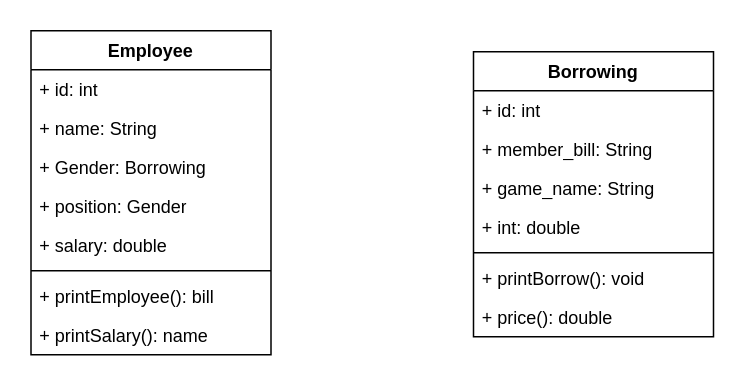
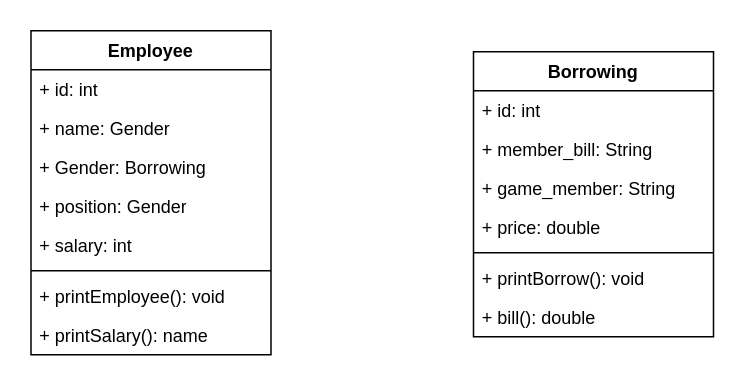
  <mxCell id="0" />
  <mxCell id="1" parent="0" />
  <mxCell id="2" value="Employee" style="swimlane;fontStyle=1;align=center;verticalAlign=top;childLayout=stackLayout;horizontal=1;startSize=26;horizontalStack=0;resizeParent=1;resizeParentMax=0;resizeLast=0;collapsible=1;marginBottom=0;whiteSpace=wrap;html=1;" vertex="1" parent="1"><mxGeometry x="20" y="20" width="160" height="216" as="geometry" /></mxCell>
  <mxCell id="3" value="+ id: int" style="text;strokeColor=none;fillColor=none;align=left;verticalAlign=top;spacingLeft=4;spacingRight=4;overflow=hidden;rotatable=0;points=[[0,0.5],[1,0.5]];portConstraint=eastwest;whiteSpace=wrap;html=1;" vertex="1" parent="2"><mxGeometry y="26" width="160" height="26" as="geometry" /></mxCell>
- <mxCell id="4" value="+ name: String" style="text;strokeColor=none;fillColor=none;align=left;verticalAlign=top;spacingLeft=4;spacingRight=4;overflow=hidden;rotatable=0;points=[[0,0.5],[1,0.5]];portConstraint=eastwest;whiteSpace=wrap;html=1;" vertex="1" parent="2"><mxGeometry y="52" width="160" height="26" as="geometry" /></mxCell>
+ <mxCell id="4" value="+ name: Gender" style="text;strokeColor=none;fillColor=none;align=left;verticalAlign=top;spacingLeft=4;spacingRight=4;overflow=hidden;rotatable=0;points=[[0,0.5],[1,0.5]];portConstraint=eastwest;whiteSpace=wrap;html=1;" vertex="1" parent="2"><mxGeometry y="52" width="160" height="26" as="geometry" /></mxCell>
  <mxCell id="5" value="+ Gender: Borrowing" style="text;strokeColor=none;fillColor=none;align=left;verticalAlign=top;spacingLeft=4;spacingRight=4;overflow=hidden;rotatable=0;points=[[0,0.5],[1,0.5]];portConstraint=eastwest;whiteSpace=wrap;html=1;" vertex="1" parent="2"><mxGeometry y="78" width="160" height="26" as="geometry" /></mxCell>
  <mxCell id="6" value="+ position: Gender" style="text;strokeColor=none;fillColor=none;align=left;verticalAlign=top;spacingLeft=4;spacingRight=4;overflow=hidden;rotatable=0;points=[[0,0.5],[1,0.5]];portConstraint=eastwest;whiteSpace=wrap;html=1;" vertex="1" parent="2"><mxGeometry y="104" width="160" height="26" as="geometry" /></mxCell>
- <mxCell id="7" value="+ salary: double" style="text;strokeColor=none;fillColor=none;align=left;verticalAlign=top;spacingLeft=4;spacingRight=4;overflow=hidden;rotatable=0;points=[[0,0.5],[1,0.5]];portConstraint=eastwest;whiteSpace=wrap;html=1;" vertex="1" parent="2"><mxGeometry y="130" width="160" height="26" as="geometry" /></mxCell>
+ <mxCell id="7" value="+ salary: int" style="text;strokeColor=none;fillColor=none;align=left;verticalAlign=top;spacingLeft=4;spacingRight=4;overflow=hidden;rotatable=0;points=[[0,0.5],[1,0.5]];portConstraint=eastwest;whiteSpace=wrap;html=1;" vertex="1" parent="2"><mxGeometry y="130" width="160" height="26" as="geometry" /></mxCell>
  <mxCell id="8" value="" style="line;strokeWidth=1;fillColor=none;align=left;verticalAlign=middle;spacingTop=-1;spacingLeft=3;spacingRight=3;rotatable=0;labelPosition=right;points=[];portConstraint=eastwest;strokeColor=inherit;" vertex="1" parent="2"><mxGeometry y="156" width="160" height="8" as="geometry" /></mxCell>
- <mxCell id="9" value="+ printEmployee(): bill" style="text;strokeColor=none;fillColor=none;align=left;verticalAlign=top;spacingLeft=4;spacingRight=4;overflow=hidden;rotatable=0;points=[[0,0.5],[1,0.5]];portConstraint=eastwest;whiteSpace=wrap;html=1;" vertex="1" parent="2"><mxGeometry y="164" width="160" height="26" as="geometry" /></mxCell>
+ <mxCell id="9" value="+ printEmployee(): void" style="text;strokeColor=none;fillColor=none;align=left;verticalAlign=top;spacingLeft=4;spacingRight=4;overflow=hidden;rotatable=0;points=[[0,0.5],[1,0.5]];portConstraint=eastwest;whiteSpace=wrap;html=1;" vertex="1" parent="2"><mxGeometry y="164" width="160" height="26" as="geometry" /></mxCell>
  <mxCell id="10" value="+ printSalary(): name" style="text;strokeColor=none;fillColor=none;align=left;verticalAlign=top;spacingLeft=4;spacingRight=4;overflow=hidden;rotatable=0;points=[[0,0.5],[1,0.5]];portConstraint=eastwest;whiteSpace=wrap;html=1;" vertex="1" parent="2"><mxGeometry y="190" width="160" height="26" as="geometry" /></mxCell>
  <mxCell id="11" value="Borrowing" style="swimlane;fontStyle=1;align=center;verticalAlign=top;childLayout=stackLayout;horizontal=1;startSize=26;horizontalStack=0;resizeParent=1;resizeParentMax=0;resizeLast=0;collapsible=1;marginBottom=0;whiteSpace=wrap;html=1;" vertex="1" parent="1"><mxGeometry x="315" y="34" width="160" height="190" as="geometry" /></mxCell>
  <mxCell id="12" value="+ id: int" style="text;strokeColor=none;fillColor=none;align=left;verticalAlign=top;spacingLeft=4;spacingRight=4;overflow=hidden;rotatable=0;points=[[0,0.5],[1,0.5]];portConstraint=eastwest;whiteSpace=wrap;html=1;" vertex="1" parent="11"><mxGeometry y="26" width="160" height="26" as="geometry" /></mxCell>
  <mxCell id="13" value="+ member_bill: String" style="text;strokeColor=none;fillColor=none;align=left;verticalAlign=top;spacingLeft=4;spacingRight=4;overflow=hidden;rotatable=0;points=[[0,0.5],[1,0.5]];portConstraint=eastwest;whiteSpace=wrap;html=1;" vertex="1" parent="11"><mxGeometry y="52" width="160" height="26" as="geometry" /></mxCell>
- <mxCell id="14" value="+ game_name: String" style="text;strokeColor=none;fillColor=none;align=left;verticalAlign=top;spacingLeft=4;spacingRight=4;overflow=hidden;rotatable=0;points=[[0,0.5],[1,0.5]];portConstraint=eastwest;whiteSpace=wrap;html=1;" vertex="1" parent="11"><mxGeometry y="78" width="160" height="26" as="geometry" /></mxCell>
- <mxCell id="15" value="+ int: double" style="text;strokeColor=none;fillColor=none;align=left;verticalAlign=top;spacingLeft=4;spacingRight=4;overflow=hidden;rotatable=0;points=[[0,0.5],[1,0.5]];portConstraint=eastwest;whiteSpace=wrap;html=1;" vertex="1" parent="11"><mxGeometry y="104" width="160" height="26" as="geometry" /></mxCell>
+ <mxCell id="14" value="+ game_member: String" style="text;strokeColor=none;fillColor=none;align=left;verticalAlign=top;spacingLeft=4;spacingRight=4;overflow=hidden;rotatable=0;points=[[0,0.5],[1,0.5]];portConstraint=eastwest;whiteSpace=wrap;html=1;" vertex="1" parent="11"><mxGeometry y="78" width="160" height="26" as="geometry" /></mxCell>
+ <mxCell id="15" value="+ price: double" style="text;strokeColor=none;fillColor=none;align=left;verticalAlign=top;spacingLeft=4;spacingRight=4;overflow=hidden;rotatable=0;points=[[0,0.5],[1,0.5]];portConstraint=eastwest;whiteSpace=wrap;html=1;" vertex="1" parent="11"><mxGeometry y="104" width="160" height="26" as="geometry" /></mxCell>
  <mxCell id="16" value="" style="line;strokeWidth=1;fillColor=none;align=left;verticalAlign=middle;spacingTop=-1;spacingLeft=3;spacingRight=3;rotatable=0;labelPosition=right;points=[];portConstraint=eastwest;strokeColor=inherit;" vertex="1" parent="11"><mxGeometry y="130" width="160" height="8" as="geometry" /></mxCell>
  <mxCell id="17" value="+ printBorrow(): void" style="text;strokeColor=none;fillColor=none;align=left;verticalAlign=top;spacingLeft=4;spacingRight=4;overflow=hidden;rotatable=0;points=[[0,0.5],[1,0.5]];portConstraint=eastwest;whiteSpace=wrap;html=1;" vertex="1" parent="11"><mxGeometry y="138" width="160" height="26" as="geometry" /></mxCell>
- <mxCell id="18" value="+ price(): double" style="text;strokeColor=none;fillColor=none;align=left;verticalAlign=top;spacingLeft=4;spacingRight=4;overflow=hidden;rotatable=0;points=[[0,0.5],[1,0.5]];portConstraint=eastwest;whiteSpace=wrap;html=1;" vertex="1" parent="11"><mxGeometry y="164" width="160" height="26" as="geometry" /></mxCell>
+ <mxCell id="18" value="+ bill(): double" style="text;strokeColor=none;fillColor=none;align=left;verticalAlign=top;spacingLeft=4;spacingRight=4;overflow=hidden;rotatable=0;points=[[0,0.5],[1,0.5]];portConstraint=eastwest;whiteSpace=wrap;html=1;" vertex="1" parent="11"><mxGeometry y="164" width="160" height="26" as="geometry" /></mxCell>
